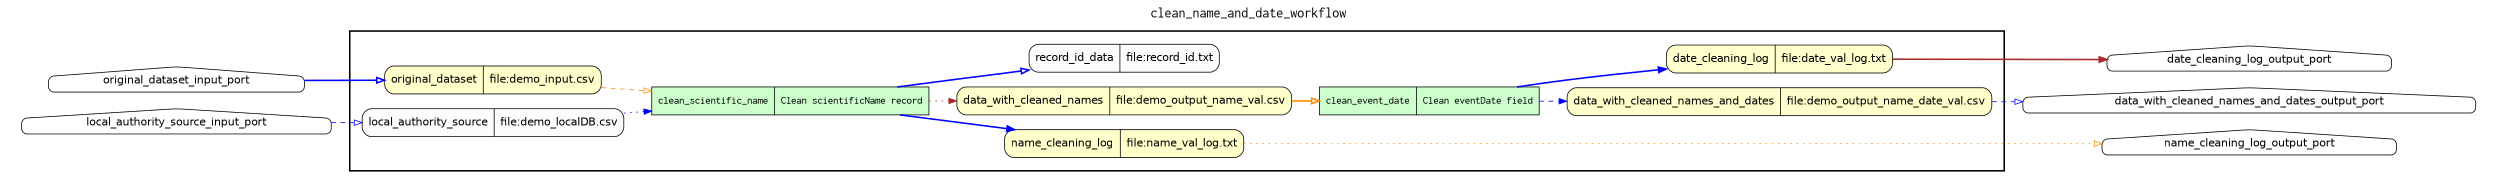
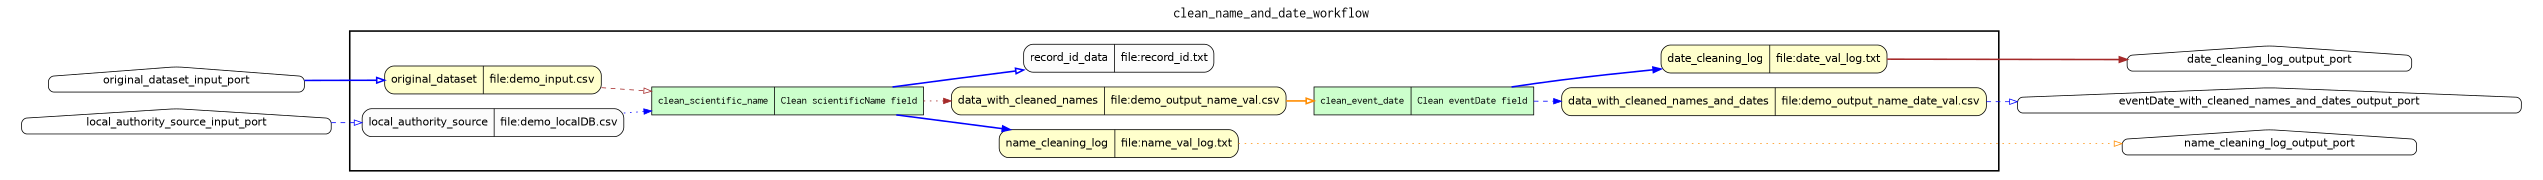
  digraph {
    fontname=Courier
    fontsize=18
    label=clean_name_and_date_workflow
    labelloc=t
    rankdir=LR
    node [fillcolor="#FFFFCC" fontname=Helvetica peripheries=1 rankdir=LR shape=record style="rounded,filled"]
    edge [arrowhead=onormal color=blue style=bold]
-   n1 [fillcolor="#CCFFCC" fontname=Courier label="{<f0> clean_scientific_name |<f1> Clean scientificName record}" peripheries=2 style=filled]
+   n1 [fillcolor="#CCFFCC" fontname=Courier label="{<f0> clean_scientific_name |<f1> Clean scientificName field}" peripheries=2 style=filled]
    n2 [label="{<f0> name_cleaning_log |<f1> file\:name_val_log.txt}"]
    n3 [label="{<f0> data_with_cleaned_names |<f1> file\:demo_output_name_val.csv}"]
    n4 [fillcolor="#FCFCFC" label="{<f0> record_id_data |<f1> file\:record_id.txt}"]
    n5 [fillcolor="#CCFFCC" fontname=Courier label="{<f0> clean_event_date |<f1> Clean eventDate field}" peripheries=2 style=filled]
    n6 [label="{<f0> data_with_cleaned_names_and_dates |<f1> file\:demo_output_name_date_val.csv}"]
    n7 [label="{<f0> date_cleaning_log |<f1> file\:date_val_log.txt}"]
    n8 [label="{<f0> original_dataset |<f1> file\:demo_input.csv}"]
    n9 [fillcolor="#FCFCFC" label="{<f0> local_authority_source |<f1> file\:demo_localDB.csv}"]
    original_dataset_input_port [fillcolor="#FFFFFF" shape=house width=0.2 rankdir=""]
    local_authority_source_input_port [fillcolor="#FFFFFF" shape=house width=0.2 rankdir=""]
    name_cleaning_log_output_port [fillcolor="#FFFFFF" shape=house width=0.2 rankdir=""]
-   data_with_cleaned_names_and_dates_output_port [fillcolor="#FFFFFF" shape=house width=0.2 rankdir=""]
+   data_with_cleaned_names_and_dates_output_port [fillcolor="#FFFFFF" shape=house width=0.2 label=eventDate_with_cleaned_names_and_dates_output_port rankdir=""]
    date_cleaning_log_output_port [fillcolor="#FFFFFF" shape=house width=0.2 rankdir=""]
    subgraph cluster_1 {
      color=black
      label=""
      penwidth=2
      subgraph cluster_2 {
        color=white
        label=""
        penwidth=2
        n1
        n2
        n3
        n4
        n5
        n6
        n7
        n8
        n9
      }
    }
    subgraph cluster_3 {
      color=white
      label=""
      subgraph cluster_4 {
        color=white
        label=""
        name_cleaning_log_output_port
        data_with_cleaned_names_and_dates_output_port
        date_cleaning_log_output_port
      }
    }
    subgraph cluster_5 {
      color=white
      label=""
      subgraph cluster_6 {
        color=white
        label=""
        original_dataset_input_port
        local_authority_source_input_port
      }
    }
    n1 -> n2 [arrowhead=normal]
    n1 -> n3 [arrowhead=normal color=brown style=dotted]
    n1 -> n4
    n2 -> name_cleaning_log_output_port [color=darkorange style=dotted]
    n3 -> n5 [color=darkorange]
    n5 -> n6 [arrowhead=normal style=dashed]
    n5 -> n7 [arrowhead=normal]
    n6 -> data_with_cleaned_names_and_dates_output_port [style=dashed]
    n7 -> date_cleaning_log_output_port [arrowhead=normal color=brown]
-   n8 -> n1 [color=darkorange style=dashed]
+   n8 -> n1 [color=brown style=dashed]
    n9 -> n1 [arrowhead=normal style=dotted]
    original_dataset_input_port -> n8
    local_authority_source_input_port -> n9 [style=dashed]
  }
